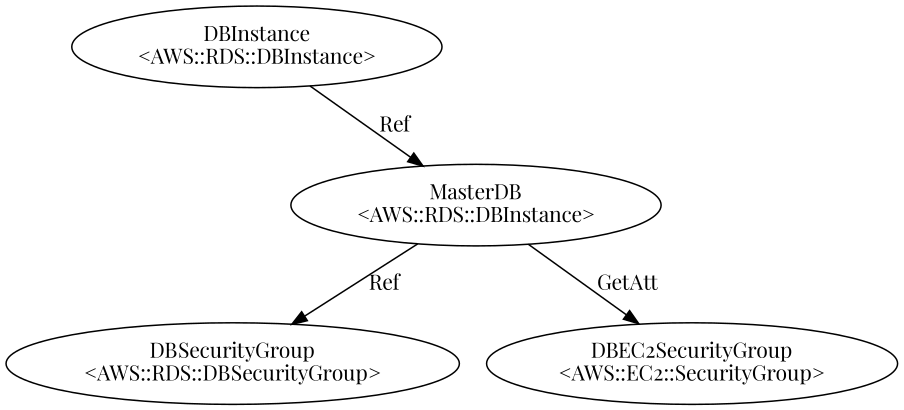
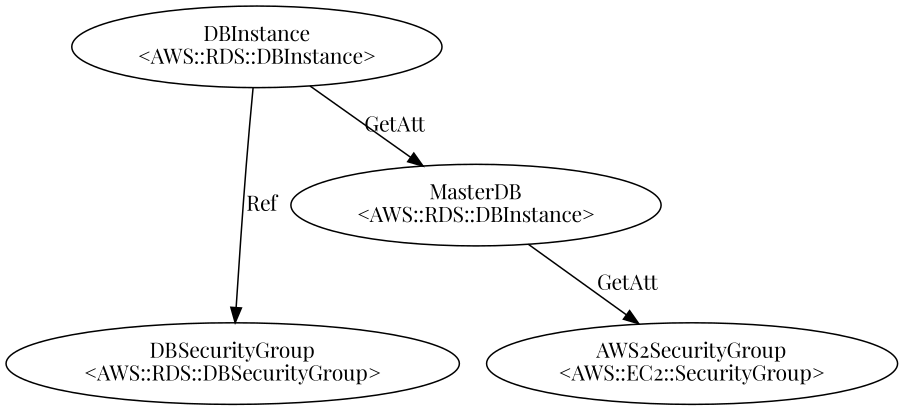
  digraph {
    fontname="Playfair Display"
    node [color=black fontname="Playfair Display" shape=ellipse type=Resource]
    edge [color=black fontname="Playfair Display"]
-   n1 [label="DBEC2SecurityGroup\n<AWS::EC2::SecurityGroup>"]
+   n1 [label="AWS2SecurityGroup\n<AWS::EC2::SecurityGroup>"]
    n2 [label="DBSecurityGroup\n<AWS::RDS::DBSecurityGroup>"]
    n3 [label="MasterDB\n<AWS::RDS::DBInstance>"]
    n4 [label="DBInstance\n<AWS::RDS::DBInstance>"]
    n3 -> n1 [label=GetAtt source_paths="['Properties', 'VPCSecurityGroups', 'Fn::If', 1, 0]"]
-   n3 -> n2 [label=Ref source_paths="['Properties', 'DBSecurityGroups', 'Fn::If', 1, 0]"]
-   n4 -> n3 [label=Ref source_paths="['Properties', 'SourceDBInstanceIdentifier']"]
+   n4 -> n2 [label=Ref source_paths="['Properties', 'DBSecurityGroups', 'Fn::If', 1, 0]"]
+   n4 -> n3 [label=GetAtt source_paths="['Properties', 'SourceDBInstanceIdentifier']"]
  }
